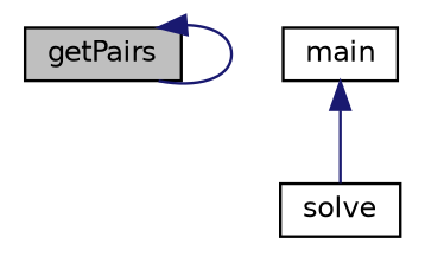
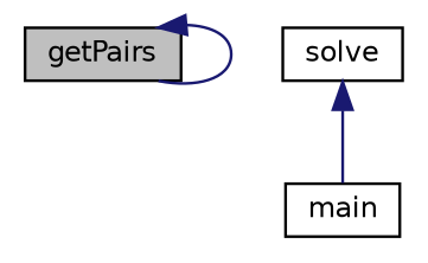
  digraph {
    rankdir=TB
    node [color=black fillcolor=white fontname=Helvetica fontsize=10 shape=record style=filled]
    edge [color=midnightblue dir=back fontname=Helvetica fontsize=10 labelfontname=Helvetica labelfontsize=10 style=solid]
    n1 [fillcolor=grey75 fontcolor=black height=0.2 label=getPairs width=0.4]
    n2 [height=0.2 label=solve width=0.4]
    n3 [height=0.2 label=main width=0.4]
    n1 -> n1
-   n3 -> n2
+   n2 -> n3
  }
